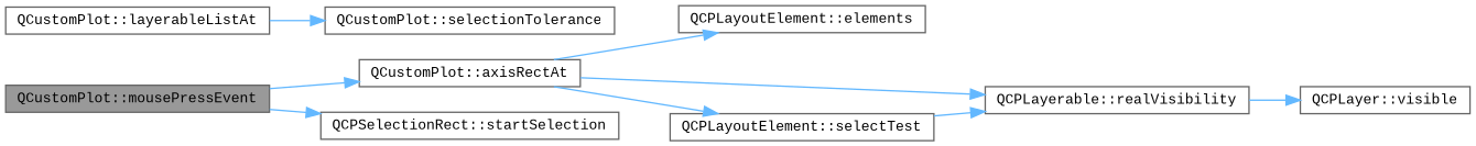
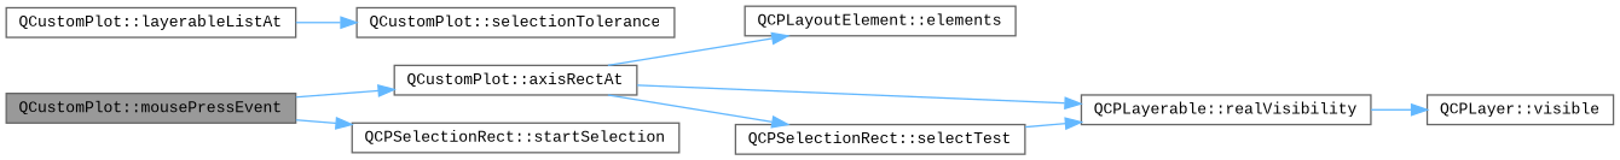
  digraph {
    fontname="Liberation Mono"
    rankdir=LR
    node [color=grey40 fillcolor=white fontname="Liberation Mono" fontsize=10 shape=box style=filled]
    edge [color=steelblue1 fontname="Liberation Mono" fontsize=10 labelfontname=Helvetica labelfontsize=10 style=solid]
    n1 [color=gray40 fillcolor=grey60 fontcolor=black height=0.2 label="QCustomPlot::mousePressEvent" width=0.4]
    n2 [height=0.2 label="QCustomPlot::axisRectAt" width=0.4]
    n3 [height=0.2 label="QCPSelectionRect::startSelection" width=0.4]
    n4 [height=0.2 label="QCPLayoutElement::elements" width=0.4]
    n5 [height=0.2 label="QCPLayerable::realVisibility" width=0.4]
-   n6 [height=0.2 label="QCPLayoutElement::selectTest" width=0.4]
+   n6 [height=0.2 label="QCPSelectionRect::selectTest" width=0.4]
    n7 [height=0.2 label="QCustomPlot::layerableListAt" width=0.4]
    n8 [height=0.2 label="QCustomPlot::selectionTolerance" width=0.4]
    n9 [height=0.2 label="QCPLayer::visible" width=0.4]
    n1 -> n2
    n1 -> n3
    n2 -> n4
    n2 -> n5
    n2 -> n6
    n5 -> n9
    n6 -> n5
    n7 -> n8
  }
